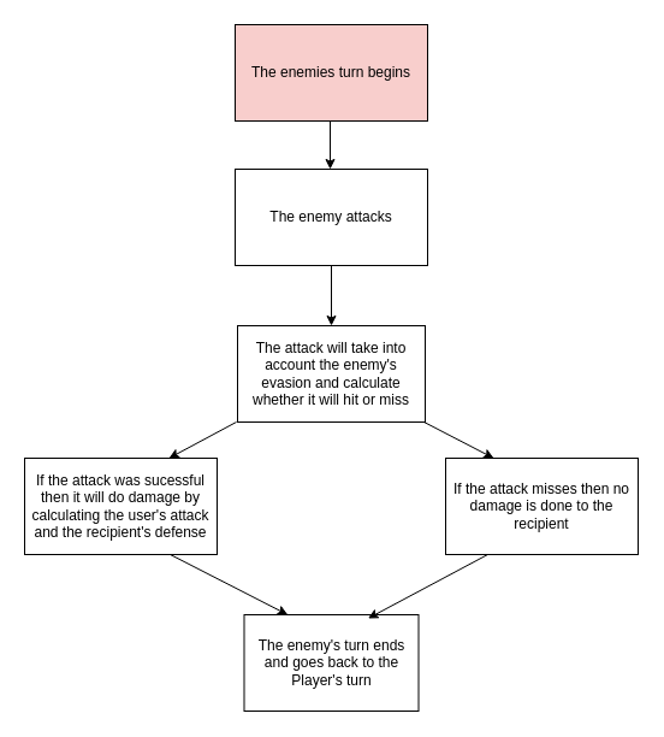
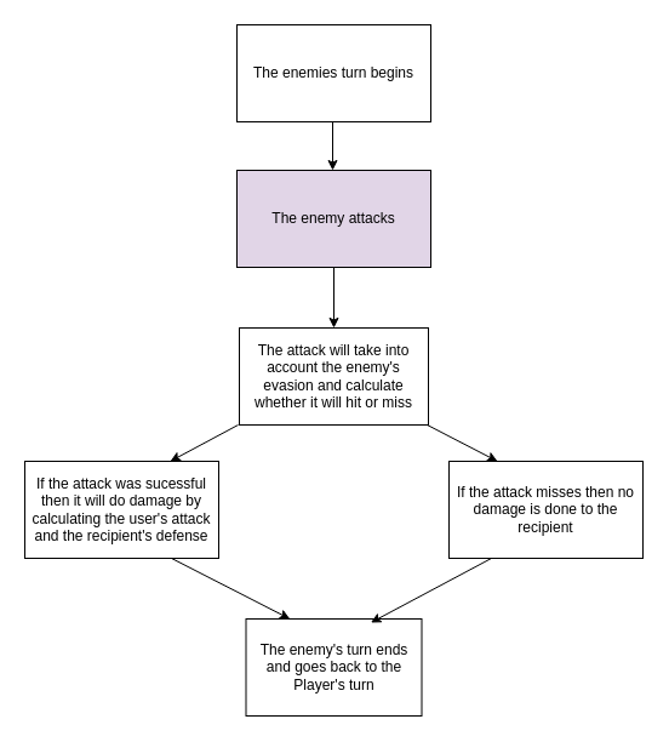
  <mxCell id="0" />
  <mxCell id="1" parent="0" />
- <mxCell id="2" value="The enemies turn begins" style="rounded=0;whiteSpace=wrap;html=1;fillColor=#f8cecc;" parent="1" vertex="1"><mxGeometry x="195" y="20" width="160" height="80" as="geometry" /></mxCell>
- <mxCell id="3" value="The enemy attacks" style="rounded=0;whiteSpace=wrap;html=1;" parent="1" vertex="1"><mxGeometry x="195" y="140" width="160" height="80" as="geometry" /></mxCell>
+ <mxCell id="2" value="The enemies turn begins" style="rounded=0;whiteSpace=wrap;html=1;" parent="1" vertex="1"><mxGeometry x="195" y="20" width="160" height="80" as="geometry" /></mxCell>
+ <mxCell id="3" value="The enemy attacks" style="rounded=0;whiteSpace=wrap;html=1;fillColor=#e1d5e7;" parent="1" vertex="1"><mxGeometry x="195" y="140" width="160" height="80" as="geometry" /></mxCell>
  <mxCell id="4" value="" style="endArrow=classic;html=1;rounded=0;" parent="1" edge="1"><mxGeometry width="50" height="50" relative="1" as="geometry"><mxPoint x="274" y="100" as="sourcePoint" /><mxPoint x="274" y="140" as="targetPoint" /></mxGeometry></mxCell>
  <mxCell id="5" value="" style="endArrow=classic;html=1;rounded=0;entryX=0.5;entryY=0;entryDx=0;entryDy=0;" parent="1" edge="1"><mxGeometry width="50" height="50" relative="1" as="geometry"><mxPoint x="275" y="220" as="sourcePoint" /><mxPoint x="275" y="270" as="targetPoint" /></mxGeometry></mxCell>
  <mxCell id="6" value="The attack will take into account the enemy's evasion and calculate whether it will hit or miss" style="rounded=0;whiteSpace=wrap;html=1;" parent="1" vertex="1"><mxGeometry x="197" y="270" width="156" height="80" as="geometry" /></mxCell>
  <mxCell id="7" value="If the attack was sucessful then it will do damage by calculating the user's attack and the recipient's defense" style="rounded=0;whiteSpace=wrap;html=1;" parent="1" vertex="1"><mxGeometry x="20" y="380" width="160" height="80" as="geometry" /></mxCell>
  <mxCell id="8" value="If the attack misses then no damage is done to the recipient" style="rounded=0;whiteSpace=wrap;html=1;" parent="1" vertex="1"><mxGeometry x="370" y="380" width="160" height="80" as="geometry" /></mxCell>
  <mxCell id="9" value="" style="endArrow=classic;html=1;rounded=0;entryX=0.25;entryY=0;entryDx=0;entryDy=0;" parent="1" target="8" edge="1"><mxGeometry width="50" height="50" relative="1" as="geometry"><mxPoint x="352" y="350" as="sourcePoint" /><mxPoint x="402" y="300" as="targetPoint" /></mxGeometry></mxCell>
  <mxCell id="10" value="" style="endArrow=classic;html=1;rounded=0;entryX=0.75;entryY=0;entryDx=0;entryDy=0;" parent="1" target="7" edge="1"><mxGeometry width="50" height="50" relative="1" as="geometry"><mxPoint x="196" y="350" as="sourcePoint" /><mxPoint x="246" y="300" as="targetPoint" /></mxGeometry></mxCell>
  <mxCell id="11" value="The enemy's turn ends and goes back to the Player's turn" style="rounded=0;whiteSpace=wrap;html=1;" vertex="1" parent="1"><mxGeometry x="202.5" y="510" width="145" height="80" as="geometry" /></mxCell>
  <mxCell id="12" value="" style="endArrow=classic;html=1;rounded=0;entryX=0.25;entryY=0;entryDx=0;entryDy=0;" edge="1" parent="1" target="11"><mxGeometry width="50" height="50" relative="1" as="geometry"><mxPoint x="141" y="460" as="sourcePoint" /><mxPoint x="141" y="510" as="targetPoint" /></mxGeometry></mxCell>
  <mxCell id="13" value="" style="endArrow=classic;html=1;rounded=0;entryX=0.71;entryY=0.038;entryDx=0;entryDy=0;entryPerimeter=0;" edge="1" parent="1" target="11"><mxGeometry width="50" height="50" relative="1" as="geometry"><mxPoint x="405" y="460" as="sourcePoint" /><mxPoint x="351" y="510" as="targetPoint" /></mxGeometry></mxCell>
